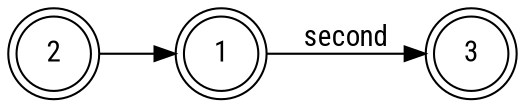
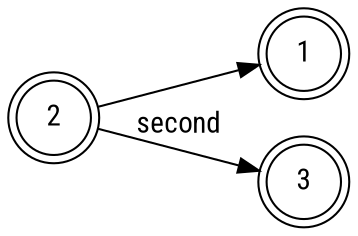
  digraph {
    fontname="Roboto Condensed"
    rankdir=LR
    node [fontname="Roboto Condensed" shape=doublecircle]
    edge [fontname="Roboto Condensed"]
    n1 [label=1]
    n2 [label=2]
    n3 [label=3]
    n2 -> n1
-   n1 -> n3 [label=second]
+   n2 -> n3 [label=second]
  }
